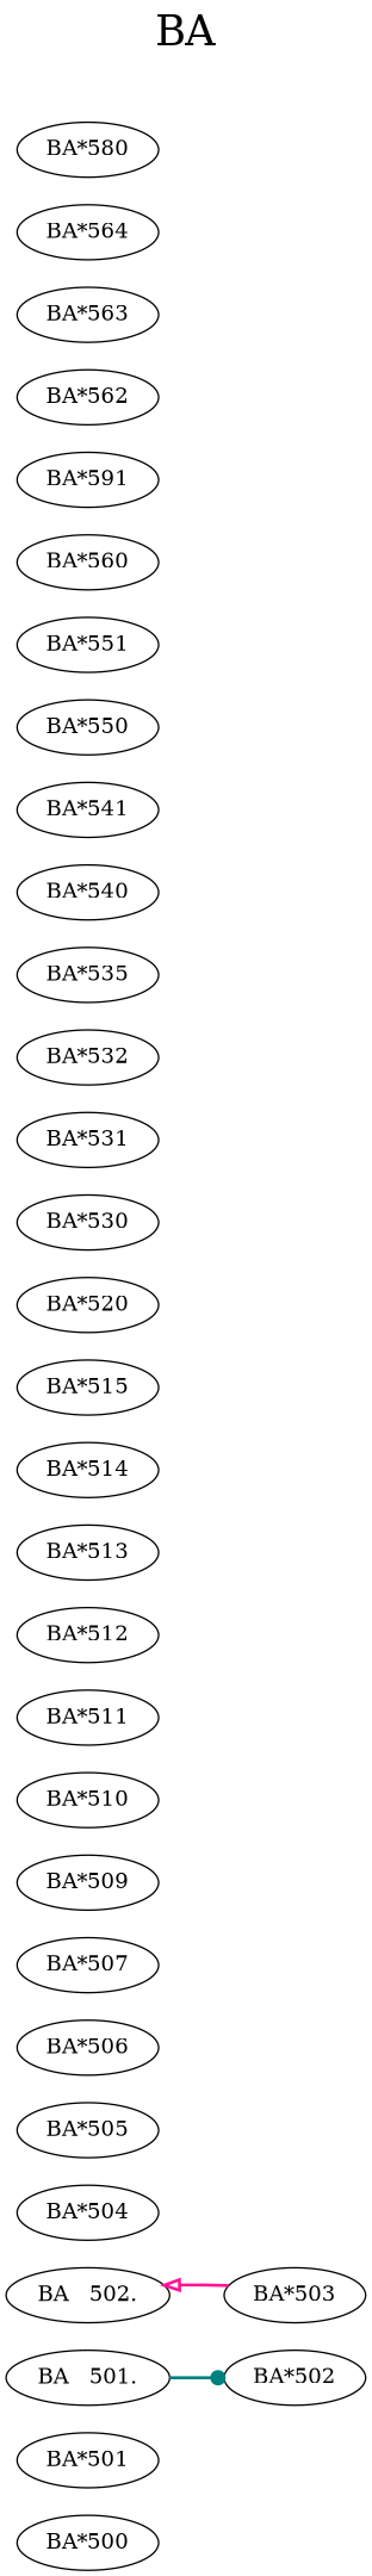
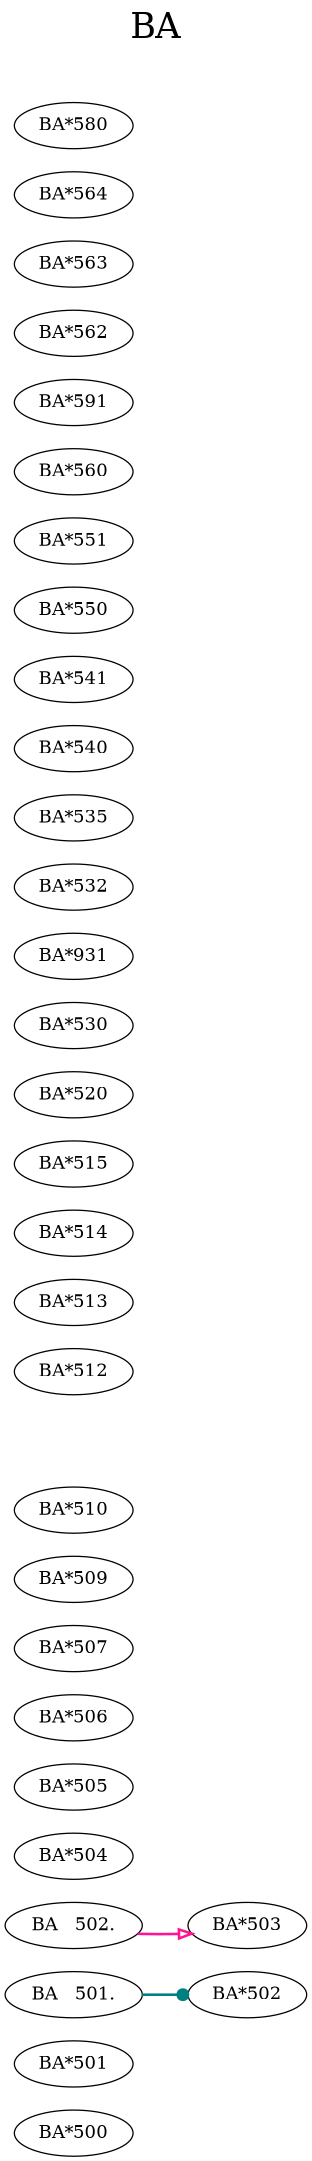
  digraph {
    fontsize=27
    label=BA
    labelloc=t
    rankdir=LR
    edge [style=bold]
    "BA*500"
    "BA*501"
    "BA   501."
    "BA*502"
    "BA   502."
    "BA*503"
    "BA*504"
    "BA*505"
    "BA*506"
    "BA*507"
    "BA*509"
    "BA*510"
-   "BA*511"
    "BA*512"
    "BA*513"
    "BA*514"
    "BA*515"
    "BA*520"
    "BA*530"
-   "BA*531"
+   "BA*531" [label="BA*931"]
    "BA*532"
    "BA*535"
    "BA*540"
    "BA*541"
    "BA*550"
    "BA*551"
    "BA*560"
    n28 [label="BA*591"]
    "BA*562"
    "BA*563"
    "BA*564"
    "BA*580"
    "BA   501." -> "BA*502" [arrowhead=dot color=teal]
-   "BA*503" -> "BA   502." [arrowhead=onormal color=deeppink]
+   "BA   502." -> "BA*503" [arrowhead=onormal color=deeppink]
  }
